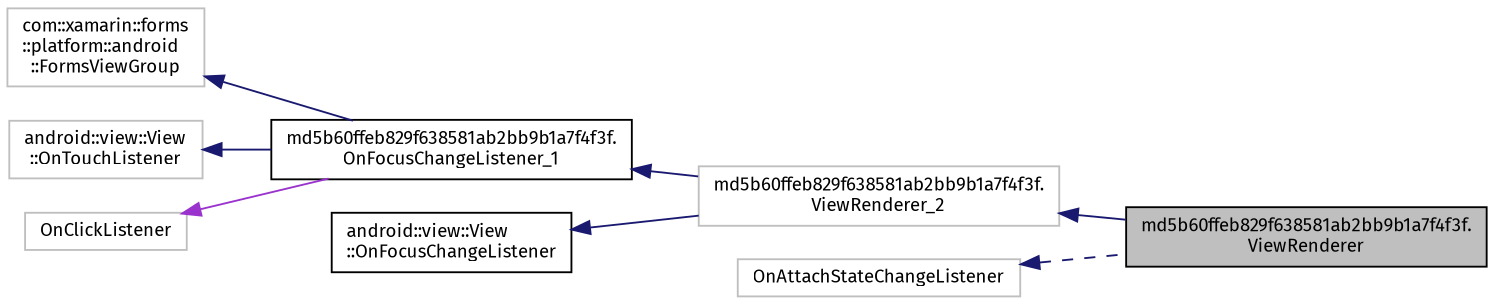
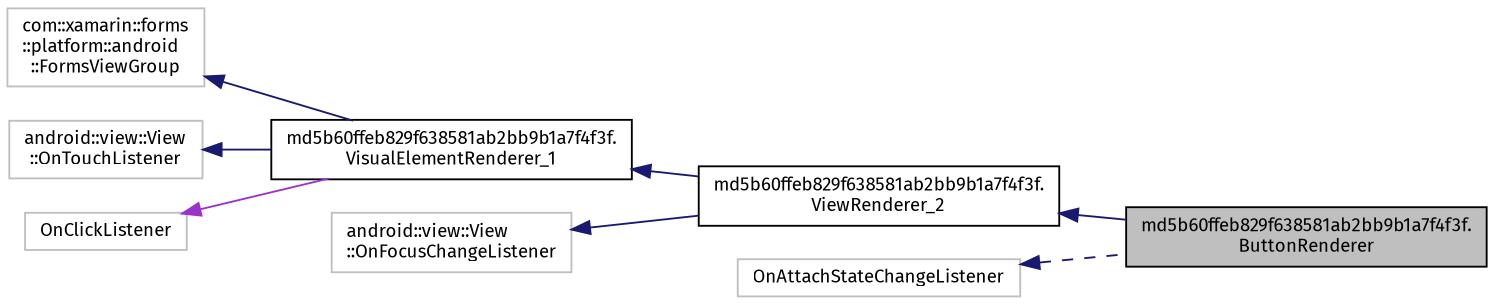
  digraph {
    fontname="Fira Sans"
    rankdir=LR
    node [color=grey75 fillcolor=white fontname="Fira Sans" fontsize=10 shape=record style=filled]
    edge [color=midnightblue dir=back fontname="Fira Sans" fontsize=10 labelfontname=Helvetica labelfontsize=10 style=solid]
-   n1 [color=black fillcolor=grey75 fontcolor=black height=0.2 label="md5b60ffeb829f638581ab2bb9b1a7f4f3f.\lViewRenderer" width=0.4]
-   n2 [height=0.2 label="md5b60ffeb829f638581ab2bb9b1a7f4f3f.\lViewRenderer_2" width=0.4]
-   n3 [color=black height=0.2 label="md5b60ffeb829f638581ab2bb9b1a7f4f3f.\lOnFocusChangeListener_1" width=0.4]
+   n1 [color=black fillcolor=grey75 fontcolor=black height=0.2 label="md5b60ffeb829f638581ab2bb9b1a7f4f3f.\lButtonRenderer" width=0.4]
+   n2 [color=black height=0.2 label="md5b60ffeb829f638581ab2bb9b1a7f4f3f.\lViewRenderer_2" width=0.4]
+   n3 [color=black height=0.2 label="md5b60ffeb829f638581ab2bb9b1a7f4f3f.\lVisualElementRenderer_1" width=0.4]
    n4 [height=0.2 label="com::xamarin::forms\l::platform::android\l::FormsViewGroup" width=0.4]
    n5 [height=0.2 label="android::view::View\l::OnTouchListener" width=0.4]
    n6 [height=0.2 label=OnClickListener width=0.4]
-   n7 [color=black height=0.2 label="android::view::View\l::OnFocusChangeListener" width=0.4]
+   n7 [height=0.2 label="android::view::View\l::OnFocusChangeListener" width=0.4]
    n8 [height=0.2 label=OnAttachStateChangeListener width=0.4]
    n2 -> n1
    n3 -> n2
    n4 -> n3
    n5 -> n3
    n6 -> n3 [color=darkorchid3]
    n7 -> n2
    n8 -> n1 [style=dashed]
  }
